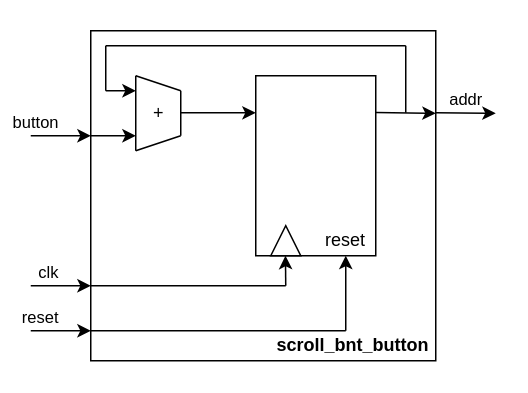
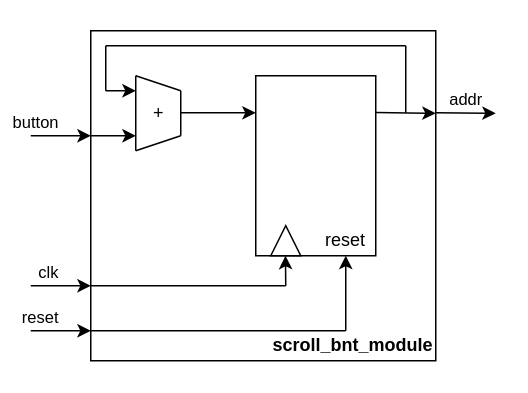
  <mxCell id="0" />
  <mxCell id="1" parent="0" />
  <mxCell id="2" value="" style="rounded=0;whiteSpace=wrap;html=1;fontColor=default;fillColor=none;fontStyle=0" vertex="1" parent="1"><mxGeometry x="60" y="20" width="230" height="220" as="geometry" /></mxCell>
  <mxCell id="3" value="clk" style="endArrow=classic;html=1;rounded=0;labelPosition=left;verticalLabelPosition=top;align=right;verticalAlign=bottom;labelBackgroundColor=none;fontStyle=0" edge="1" parent="1"><mxGeometry width="50" height="50" relative="1" as="geometry"><mxPoint x="20" y="190" as="sourcePoint" /><mxPoint x="60" y="190" as="targetPoint" /></mxGeometry></mxCell>
  <mxCell id="4" value="button" style="endArrow=classic;html=1;rounded=0;labelPosition=left;verticalLabelPosition=top;align=right;verticalAlign=bottom;labelBackgroundColor=none;fontStyle=0" edge="1" parent="1"><mxGeometry width="50" height="50" relative="1" as="geometry"><mxPoint x="20" y="90" as="sourcePoint" /><mxPoint x="60" y="90" as="targetPoint" /></mxGeometry></mxCell>
  <mxCell id="5" value="" style="endArrow=classic;html=1;rounded=0;labelPosition=center;verticalLabelPosition=top;align=center;verticalAlign=bottom;labelBackgroundColor=none;fontStyle=0" edge="1" parent="1"><mxGeometry width="50" height="50" relative="1" as="geometry"><mxPoint x="250" y="74.5" as="sourcePoint" /><mxPoint x="290" y="75" as="targetPoint" /></mxGeometry></mxCell>
  <mxCell id="6" value="reset" style="endArrow=classic;html=1;rounded=0;labelPosition=left;verticalLabelPosition=top;align=right;verticalAlign=bottom;labelBackgroundColor=none;fontStyle=0" edge="1" parent="1"><mxGeometry width="50" height="50" relative="1" as="geometry"><mxPoint x="20" y="220" as="sourcePoint" /><mxPoint x="60" y="220" as="targetPoint" /></mxGeometry></mxCell>
- <mxCell id="7" value="&lt;b&gt;&lt;span&gt;scroll_bnt_button&lt;/span&gt;&lt;br&gt;&lt;/b&gt;" style="text;html=1;strokeColor=none;fillColor=none;align=center;verticalAlign=middle;whiteSpace=wrap;rounded=0;" vertex="1" parent="1"><mxGeometry x="180" y="220" width="110" height="20" as="geometry" /></mxCell>
+ <mxCell id="7" value="&lt;b&gt;&lt;span&gt;scroll_bnt_module&lt;/span&gt;&lt;br&gt;&lt;/b&gt;" style="text;html=1;strokeColor=none;fillColor=none;align=center;verticalAlign=middle;whiteSpace=wrap;rounded=0;" vertex="1" parent="1"><mxGeometry x="180" y="220" width="110" height="20" as="geometry" /></mxCell>
  <mxCell id="8" value="" style="rounded=0;whiteSpace=wrap;html=1;fillColor=none;fontStyle=0" vertex="1" parent="1"><mxGeometry x="170" y="50" width="80" height="120" as="geometry" /></mxCell>
  <mxCell id="9" value="" style="triangle;whiteSpace=wrap;html=1;rotation=-90;fontStyle=0" vertex="1" parent="1"><mxGeometry x="180" y="150" width="20" height="20" as="geometry" /></mxCell>
  <mxCell id="10" value="reset" style="text;html=1;strokeColor=none;fillColor=none;align=center;verticalAlign=middle;whiteSpace=wrap;rounded=0;fontStyle=0" vertex="1" parent="1"><mxGeometry x="200" y="145" width="60" height="30" as="geometry" /></mxCell>
  <mxCell id="11" value="" style="endArrow=classic;html=1;rounded=0;fontStyle=0" edge="1" parent="1"><mxGeometry width="50" height="50" relative="1" as="geometry"><mxPoint x="190" y="190" as="sourcePoint" /><mxPoint x="189.8" y="170" as="targetPoint" /></mxGeometry></mxCell>
  <mxCell id="12" value="" style="endArrow=classic;html=1;rounded=0;fontStyle=0" edge="1" parent="1"><mxGeometry width="50" height="50" relative="1" as="geometry"><mxPoint x="230" y="220" as="sourcePoint" /><mxPoint x="230" y="170" as="targetPoint" /></mxGeometry></mxCell>
  <mxCell id="13" value="" style="endArrow=none;html=1;rounded=0;fontStyle=0" edge="1" parent="1"><mxGeometry width="50" height="50" relative="1" as="geometry"><mxPoint x="90" y="100" as="sourcePoint" /><mxPoint x="90" y="50" as="targetPoint" /></mxGeometry></mxCell>
  <mxCell id="14" value="" style="endArrow=none;html=1;rounded=0;fontStyle=0" edge="1" parent="1"><mxGeometry width="50" height="50" relative="1" as="geometry"><mxPoint x="120" y="90" as="sourcePoint" /><mxPoint x="120" y="60" as="targetPoint" /></mxGeometry></mxCell>
  <mxCell id="15" value="" style="endArrow=none;html=1;rounded=0;fontStyle=0" edge="1" parent="1"><mxGeometry width="50" height="50" relative="1" as="geometry"><mxPoint x="90" y="100" as="sourcePoint" /><mxPoint x="120" y="90" as="targetPoint" /></mxGeometry></mxCell>
  <mxCell id="16" value="" style="endArrow=none;html=1;rounded=0;fontStyle=0" edge="1" parent="1"><mxGeometry width="50" height="50" relative="1" as="geometry"><mxPoint x="90" y="50" as="sourcePoint" /><mxPoint x="120" y="60" as="targetPoint" /></mxGeometry></mxCell>
  <mxCell id="17" value="&lt;div&gt;+&lt;/div&gt;" style="text;html=1;align=center;verticalAlign=middle;resizable=0;points=[];autosize=1;strokeColor=none;fillColor=none;fontStyle=0" vertex="1" parent="1"><mxGeometry x="90" y="60" width="30" height="30" as="geometry" /></mxCell>
  <mxCell id="18" value="" style="endArrow=classic;html=1;rounded=0;" edge="1" parent="1"><mxGeometry width="50" height="50" relative="1" as="geometry"><mxPoint x="120" y="74.71" as="sourcePoint" /><mxPoint x="170" y="74.71" as="targetPoint" /></mxGeometry></mxCell>
  <mxCell id="19" value="" style="endArrow=classic;html=1;rounded=0;" edge="1" parent="1"><mxGeometry width="50" height="50" relative="1" as="geometry"><mxPoint x="60" y="90" as="sourcePoint" /><mxPoint x="90" y="90" as="targetPoint" /></mxGeometry></mxCell>
  <mxCell id="20" value="" style="endArrow=none;html=1;rounded=0;" edge="1" parent="1"><mxGeometry width="50" height="50" relative="1" as="geometry"><mxPoint x="60" y="190" as="sourcePoint" /><mxPoint x="190" y="190" as="targetPoint" /></mxGeometry></mxCell>
  <mxCell id="21" value="" style="endArrow=none;html=1;rounded=0;" edge="1" parent="1"><mxGeometry width="50" height="50" relative="1" as="geometry"><mxPoint x="60" y="220" as="sourcePoint" /><mxPoint x="230" y="220" as="targetPoint" /></mxGeometry></mxCell>
  <mxCell id="22" value="addr" style="endArrow=classic;html=1;rounded=0;labelPosition=center;verticalLabelPosition=top;align=center;verticalAlign=bottom;labelBackgroundColor=none;fontStyle=0" edge="1" parent="1"><mxGeometry width="50" height="50" relative="1" as="geometry"><mxPoint x="290" y="74.71" as="sourcePoint" /><mxPoint x="330" y="75" as="targetPoint" /></mxGeometry></mxCell>
  <mxCell id="23" value="" style="endArrow=none;html=1;rounded=0;" edge="1" parent="1"><mxGeometry width="50" height="50" relative="1" as="geometry"><mxPoint x="270" y="74.71" as="sourcePoint" /><mxPoint x="270" y="30" as="targetPoint" /></mxGeometry></mxCell>
  <mxCell id="24" value="" style="endArrow=none;html=1;rounded=0;" edge="1" parent="1"><mxGeometry width="50" height="50" relative="1" as="geometry"><mxPoint x="70" y="30" as="sourcePoint" /><mxPoint x="270" y="30" as="targetPoint" /></mxGeometry></mxCell>
  <mxCell id="25" value="" style="endArrow=classic;html=1;rounded=0;" edge="1" parent="1"><mxGeometry width="50" height="50" relative="1" as="geometry"><mxPoint x="70" y="60" as="sourcePoint" /><mxPoint x="90" y="60" as="targetPoint" /></mxGeometry></mxCell>
  <mxCell id="26" value="" style="endArrow=none;html=1;rounded=0;" edge="1" parent="1"><mxGeometry width="50" height="50" relative="1" as="geometry"><mxPoint x="70" y="60" as="sourcePoint" /><mxPoint x="70" y="30" as="targetPoint" /></mxGeometry></mxCell>
